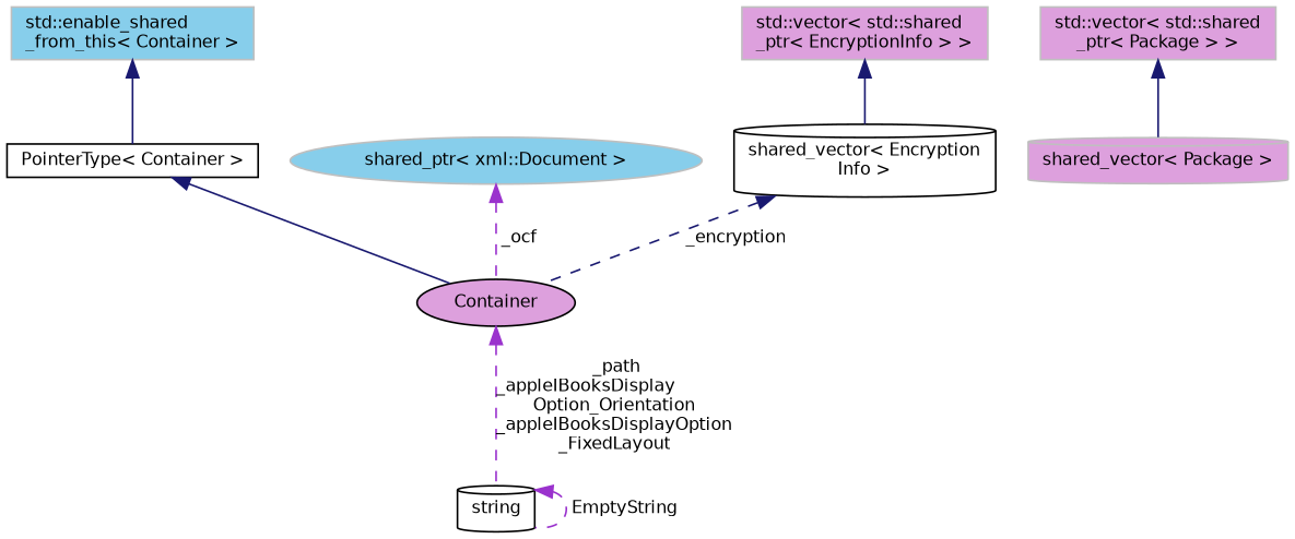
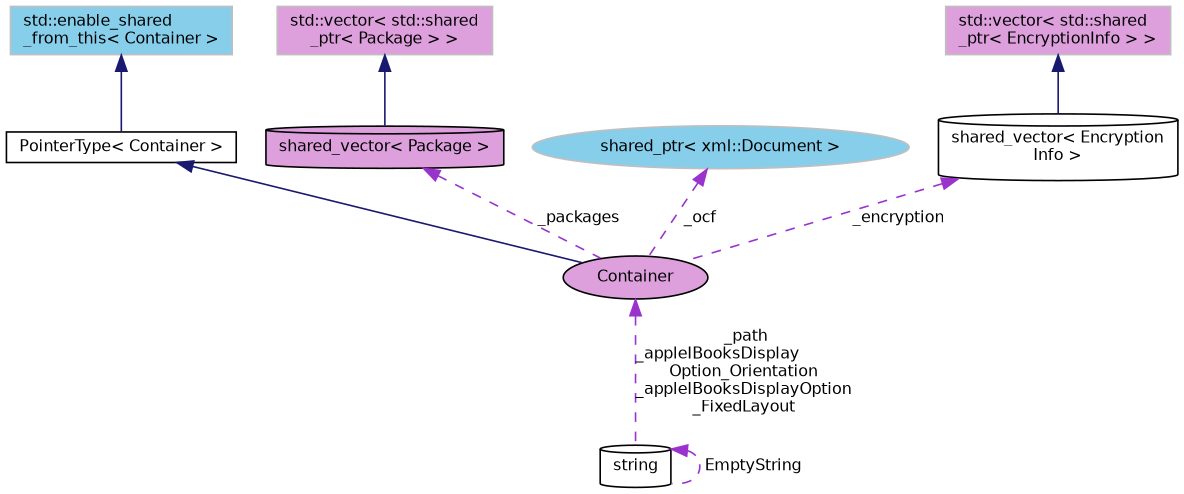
  digraph {
    rankdir=TB
    node [color=black fillcolor=plum fontname=Helvetica fontsize=10 shape=box style=filled]
    edge [color=darkorchid3 dir=back fontname=Helvetica fontsize=10 labelfontname=Helvetica labelfontsize=10 style=dashed]
    n1 [fontcolor=black height=0.2 label=Container shape=ellipse width=0.4]
    n2 [fillcolor=white height=0.2 label=string shape=cylinder width=0.4]
    n3 [fillcolor=white height=0.2 label="PointerType\< Container \>" width=0.4]
    n4 [color=grey75 fillcolor=skyblue height=0.2 label="std::enable_shared\l_from_this\< Container \>" width=0.4]
-   n5 [color=grey75 height=0.2 label="shared_vector\< Package \>" shape=cylinder width=0.4]
+   n5 [height=0.2 label="shared_vector\< Package \>" shape=cylinder width=0.4]
    n6 [color=grey75 height=0.2 label="std::vector\< std::shared\l_ptr\< Package \> \>" width=0.4]
    n7 [color=grey75 fillcolor=skyblue height=0.2 label="shared_ptr\< xml::Document \>" shape=ellipse width=0.4]
    n8 [fillcolor=white height=0.2 label="shared_vector\< Encryption\lInfo \>" shape=cylinder width=0.4]
    n9 [color=grey75 height=0.2 label="std::vector\< std::shared\l_ptr\< EncryptionInfo \> \>" width=0.4]
    n1 -> n2 [label=" _path\n_appleIBooksDisplay\lOption_Orientation\n_appleIBooksDisplayOption\l_FixedLayout"]
    n2 -> n2 [label=" EmptyString"]
    n3 -> n1 [color=midnightblue style=solid]
    n4 -> n3 [color=midnightblue style=solid]
+   n5 -> n1 [label=" _packages"]
    n6 -> n5 [color=midnightblue style=solid]
    n7 -> n1 [label=" _ocf"]
-   n8 -> n1 [color=midnightblue label=" _encryption"]
+   n8 -> n1 [label=" _encryption"]
    n9 -> n8 [color=midnightblue style=solid]
  }
